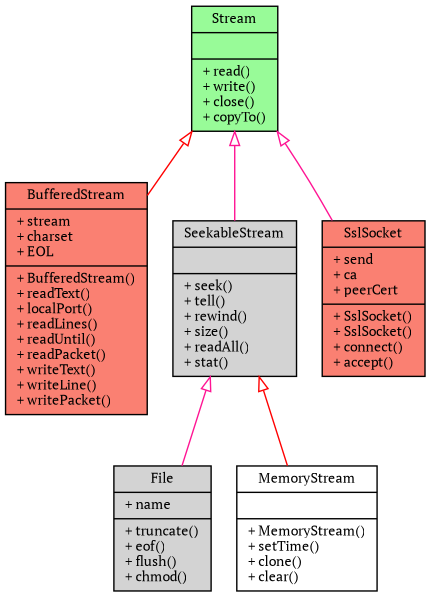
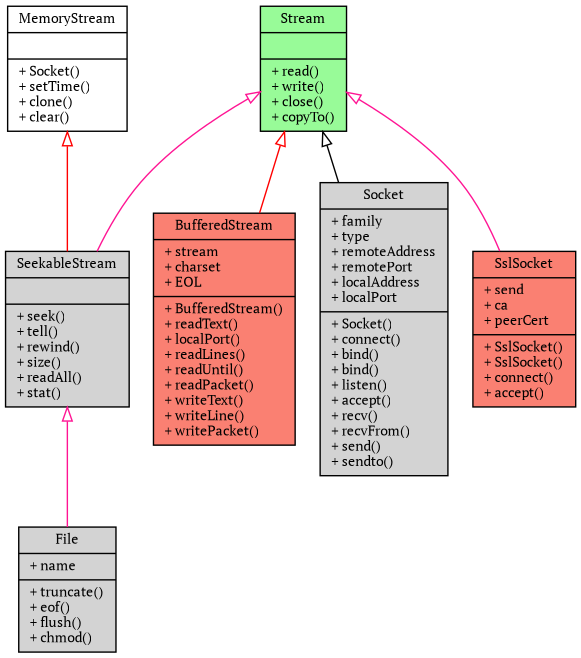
  digraph {
    fontname="PT Serif"
    node [color=black fillcolor=lightgrey fontname="PT Serif" fontsize=10 shape=record style=filled]
    edge [arrowtail=onormal color=deeppink dir=back fontname="PT Serif" fontsize=10 labelfontname=Helvetica labelfontsize=10 style=solid]
    n1 [fillcolor=palegreen fontcolor=black height=0.2 label="{Stream\n||+ read()\l+ write()\l+ close()\l+ copyTo()\l}" width=0.4]
    n2 [fillcolor=salmon height=0.2 label="{BufferedStream\n|+ stream\l+ charset\l+ EOL\l|+ BufferedStream()\l+ readText()\l+ localPort()\l+ readLines()\l+ readUntil()\l+ readPacket()\l+ writeText()\l+ writeLine()\l+ writePacket()\l}" width=0.4]
    n3 [height=0.2 label="{SeekableStream\n||+ seek()\l+ tell()\l+ rewind()\l+ size()\l+ readAll()\l+ stat()\l}" width=0.4]
+   n4 [height=0.2 label="{Socket\n|+ family\l+ type\l+ remoteAddress\l+ remotePort\l+ localAddress\l+ localPort\l|+ Socket()\l+ connect()\l+ bind()\l+ bind()\l+ listen()\l+ accept()\l+ recv()\l+ recvFrom()\l+ send()\l+ sendto()\l}" width=0.4]
    n5 [fillcolor=salmon height=0.2 label="{SslSocket\n|+ send\l+ ca\l+ peerCert\l|+ SslSocket()\l+ SslSocket()\l+ connect()\l+ accept()\l}" width=0.4]
    n6 [height=0.2 label="{File\n|+ name\l|+ truncate()\l+ eof()\l+ flush()\l+ chmod()\l}" width=0.4]
-   n7 [fillcolor=white height=0.2 label="{MemoryStream\n||+ MemoryStream()\l+ setTime()\l+ clone()\l+ clear()\l}" width=0.4]
+   n7 [fillcolor=white height=0.2 label="{MemoryStream\n||+ Socket()\l+ setTime()\l+ clone()\l+ clear()\l}" width=0.4]
    n1 -> n2 [color=red]
    n1 -> n3
+   n1 -> n4 [color=black]
    n1 -> n5
    n3 -> n6
-   n3 -> n7 [color=red]
+   n7 -> n3 [color=red]
  }
